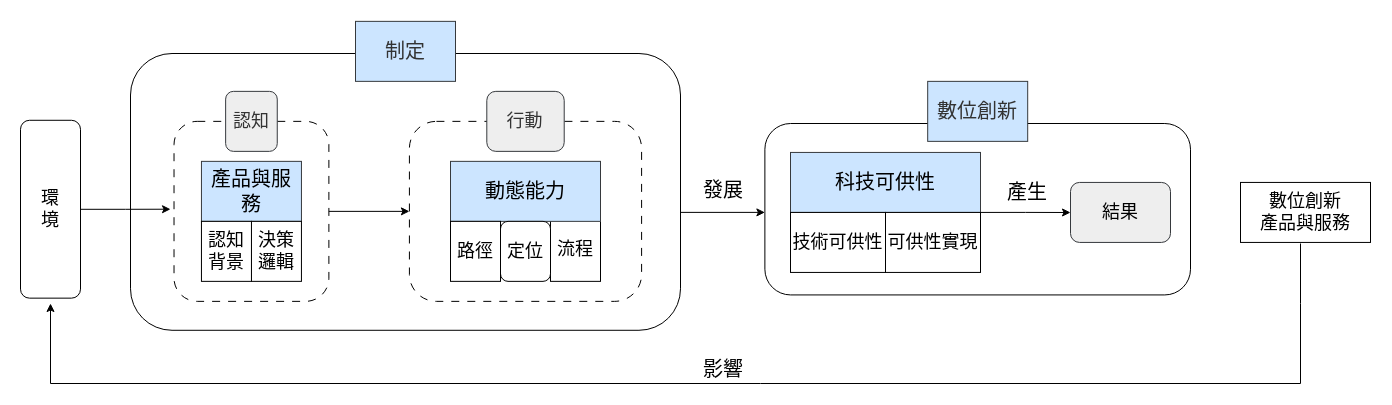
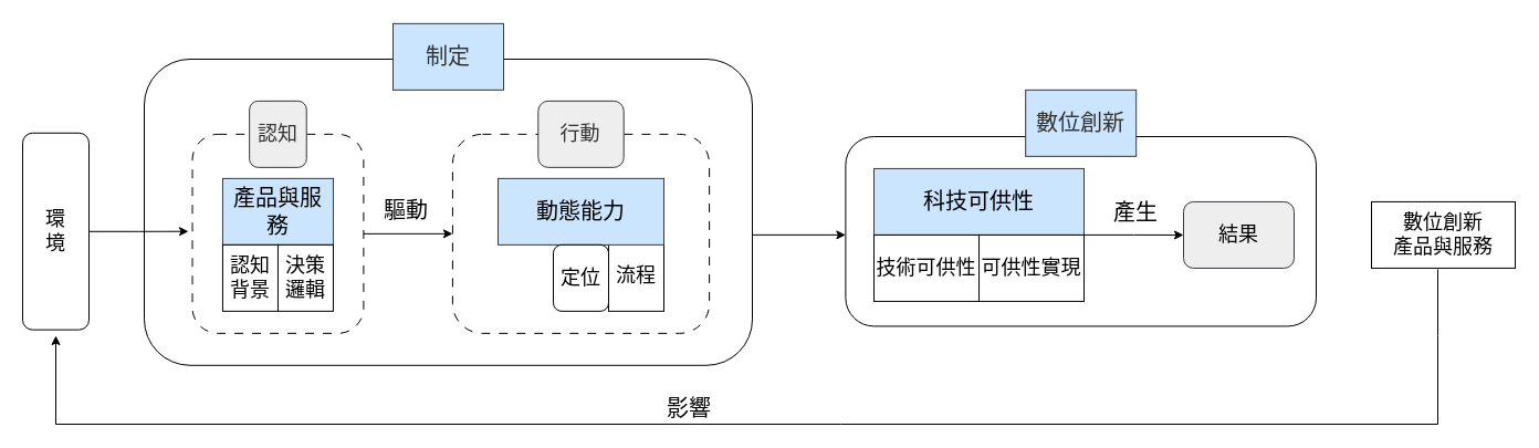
  <mxCell id="0" />
  <mxCell id="1" parent="0" />
  <mxCell id="2" value="&lt;font face=&quot;標楷體&quot; style=&quot;font-size: 18px;&quot;&gt;環&lt;/font&gt;&lt;div&gt;&lt;font face=&quot;標楷體&quot; style=&quot;font-size: 18px;&quot;&gt;境&lt;/font&gt;&lt;/div&gt;" style="rounded=1;whiteSpace=wrap;html=1;" parent="1" vertex="1"><mxGeometry x="20" y="119.79" width="60" height="177.86" as="geometry" /></mxCell>
  <mxCell id="3" value="" style="rounded=1;whiteSpace=wrap;html=1;movable=1;resizable=1;rotatable=1;deletable=1;editable=1;locked=0;connectable=1;strokeWidth=1;fontFamily=標楷體;fontSize=18;fontStyle=0;strokeColor=default;gradientColor=none;" vertex="1" parent="1"><mxGeometry x="764.38" y="123" width="425.62" height="171.43" as="geometry" /></mxCell>
  <mxCell id="4" style="edgeStyle=orthogonalEdgeStyle;rounded=0;orthogonalLoop=1;jettySize=auto;html=1;exitX=0.996;exitY=0.574;exitDx=0;exitDy=0;exitPerimeter=0;" edge="1" parent="1" source="5" target="3"><mxGeometry relative="1" as="geometry"><Array as="points"><mxPoint x="780" y="212" /><mxPoint x="780" y="212" /></Array></mxGeometry></mxCell>
  <mxCell id="5" value="" style="rounded=1;whiteSpace=wrap;html=1;movable=1;resizable=1;rotatable=1;deletable=1;editable=1;locked=0;connectable=1;strokeWidth=1;fontFamily=標楷體;fontSize=18;fontStyle=0" vertex="1" parent="1"><mxGeometry x="130" y="53" width="550" height="276.79" as="geometry" /></mxCell>
  <mxCell id="6" value="&lt;font style=&quot;font-size: 20px;&quot; color=&quot;#333333&quot;&gt;&lt;span&gt;制定&lt;/span&gt;&lt;/font&gt;" style="rounded=0;whiteSpace=wrap;html=1;strokeColor=#36393d;fillColor=#cce5ff;fontFamily=標楷體;fontSize=18;fontStyle=0;align=center;verticalAlign=middle;" vertex="1" parent="1"><mxGeometry x="355" y="20.86" width="100" height="60" as="geometry" /></mxCell>
  <mxCell id="7" value="" style="group" parent="1" vertex="1" connectable="0"><mxGeometry x="174.62" y="90.86" width="155.38" height="210" as="geometry" /></mxCell>
  <mxCell id="8" value="" style="group" vertex="1" connectable="0" parent="7"><mxGeometry x="-1.105" width="154.864" height="210" as="geometry" /></mxCell>
  <mxCell id="9" value="" style="rounded=1;whiteSpace=wrap;html=1;movable=1;resizable=1;rotatable=1;deletable=1;editable=1;locked=0;connectable=1;strokeWidth=1;dashed=1;dashPattern=8 8;fontFamily=標楷體;fontSize=18;fontStyle=0" parent="8" vertex="1"><mxGeometry y="30" width="154.864" height="180" as="geometry" /></mxCell>
  <mxCell id="10" value="&lt;font color=&quot;#333333&quot;&gt;&lt;span&gt;認知&lt;/span&gt;&lt;/font&gt;" style="rounded=1;whiteSpace=wrap;html=1;strokeColor=#36393d;fillColor=#eeeeee;fontFamily=標楷體;fontSize=18;fontStyle=0" parent="8" vertex="1"><mxGeometry x="51.621" width="51.621" height="60" as="geometry" /></mxCell>
  <mxCell id="11" value="" style="group;fontStyle=0" parent="8" vertex="1" connectable="0"><mxGeometry x="27.432" y="70" width="100" height="120" as="geometry" /></mxCell>
  <mxCell id="12" value="" style="group" vertex="1" connectable="0" parent="11"><mxGeometry width="100" height="120" as="geometry" /></mxCell>
  <mxCell id="13" value="&lt;span&gt;&lt;font style=&quot;font-size: 20px;&quot;&gt;產品與服務&lt;/font&gt;&lt;/span&gt;" style="rounded=0;whiteSpace=wrap;html=1;fontSize=18;fontFamily=標楷體;movable=1;resizable=1;rotatable=1;deletable=1;editable=1;locked=0;connectable=1;fillColor=#cce5ff;strokeColor=#36393d;fontStyle=0;align=center;verticalAlign=middle;" parent="12" vertex="1"><mxGeometry width="100" height="60" as="geometry" /></mxCell>
  <mxCell id="14" value="&lt;font&gt;&lt;span&gt;&lt;span&gt;決策邏輯&lt;/span&gt;&lt;/span&gt;&lt;/font&gt;" style="rounded=0;whiteSpace=wrap;html=1;movable=1;resizable=1;rotatable=1;deletable=1;editable=1;locked=0;connectable=1;fontFamily=標楷體;fontSize=18;fontStyle=0" parent="12" vertex="1"><mxGeometry x="49.998" y="59.997" width="50" height="60" as="geometry" /></mxCell>
  <mxCell id="15" value="&lt;font&gt;&lt;span&gt;認知背景&lt;/span&gt;&lt;/font&gt;" style="rounded=0;whiteSpace=wrap;html=1;movable=1;resizable=1;rotatable=1;deletable=1;editable=1;locked=0;connectable=1;fontFamily=標楷體;fontSize=18;fontStyle=0" parent="12" vertex="1"><mxGeometry y="60" width="50" height="60" as="geometry" /></mxCell>
  <mxCell id="16" style="edgeStyle=orthogonalEdgeStyle;rounded=0;orthogonalLoop=1;jettySize=auto;html=1;exitX=1;exitY=0.5;exitDx=0;exitDy=0;" edge="1" parent="1" source="9" target="31"><mxGeometry relative="1" as="geometry" /></mxCell>
- <mxCell id="18" value="&lt;font style=&quot;font-size: 20px;&quot; face=&quot;標楷體&quot;&gt;發展&lt;/font&gt;" style="text;html=1;align=center;verticalAlign=middle;whiteSpace=wrap;rounded=0;" vertex="1" parent="1"><mxGeometry x="695.633" y="173.935" width="54.375" height="30" as="geometry" /></mxCell>
+ <mxCell id="17" value="&lt;font style=&quot;font-size: 20px;&quot; face=&quot;標楷體&quot;&gt;驅動&lt;/font&gt;" style="text;html=1;align=center;verticalAlign=middle;whiteSpace=wrap;rounded=0;fontFamily=Helvetica;fontSize=12;fontColor=default;" vertex="1" parent="1"><mxGeometry x="340.002" y="173.935" width="54.375" height="30" as="geometry" /></mxCell>
  <mxCell id="19" value="" style="group" vertex="1" connectable="0" parent="1"><mxGeometry x="790" y="151.93" width="220" height="120" as="geometry" /></mxCell>
  <mxCell id="20" value="" style="group" vertex="1" connectable="0" parent="19"><mxGeometry width="190" height="120" as="geometry" /></mxCell>
  <mxCell id="21" value="" style="group" vertex="1" connectable="0" parent="20"><mxGeometry width="190" height="120" as="geometry" /></mxCell>
  <mxCell id="22" value="&lt;span&gt;&lt;font style=&quot;font-size: 20px;&quot;&gt;科技可供性&lt;/font&gt;&lt;/span&gt;" style="rounded=0;whiteSpace=wrap;html=1;fontSize=18;fontFamily=標楷體;movable=1;resizable=1;rotatable=1;deletable=1;editable=1;locked=0;connectable=1;fillColor=#cce5ff;strokeColor=#36393d;fontStyle=0" vertex="1" parent="21"><mxGeometry width="190" height="60" as="geometry" /></mxCell>
  <mxCell id="23" value="&lt;font&gt;&lt;span&gt;&lt;span&gt;可供性實現&lt;/span&gt;&lt;/span&gt;&lt;/font&gt;" style="rounded=0;whiteSpace=wrap;html=1;movable=1;resizable=1;rotatable=1;deletable=1;editable=1;locked=0;connectable=1;fontFamily=標楷體;fontSize=18;fontStyle=0" vertex="1" parent="21"><mxGeometry x="94.997" y="59.997" width="95" height="60" as="geometry" /></mxCell>
  <mxCell id="24" value="&lt;font&gt;&lt;span&gt;技術可供性&lt;/span&gt;&lt;/font&gt;" style="rounded=0;whiteSpace=wrap;html=1;movable=1;resizable=1;rotatable=1;deletable=1;editable=1;locked=0;connectable=1;fontFamily=標楷體;fontSize=18;fontStyle=0" vertex="1" parent="21"><mxGeometry y="60" width="95" height="60" as="geometry" /></mxCell>
  <mxCell id="25" value="&lt;font style=&quot;font-size: 20px;&quot; color=&quot;#333333&quot;&gt;數位創新&lt;/font&gt;" style="rounded=0;whiteSpace=wrap;html=1;strokeColor=#36393d;fillColor=#cce5ff;fontFamily=標楷體;fontSize=18;fontStyle=0;align=center;verticalAlign=middle;" vertex="1" parent="1"><mxGeometry x="927.194" y="80.86" width="100" height="60" as="geometry" /></mxCell>
  <mxCell id="26" value="&lt;font style=&quot;font-size: 20px;&quot; face=&quot;標楷體&quot;&gt;產生&lt;/font&gt;" style="text;html=1;align=center;verticalAlign=middle;whiteSpace=wrap;rounded=0;fontFamily=Helvetica;fontSize=12;fontColor=default;" vertex="1" parent="1"><mxGeometry x="1000.463" y="176.395" width="54.375" height="30" as="geometry" /></mxCell>
  <mxCell id="27" value="結果" style="rounded=1;whiteSpace=wrap;html=1;fontSize=18;fontFamily=標楷體;movable=1;resizable=1;rotatable=1;deletable=1;editable=1;locked=0;connectable=1;fontStyle=0;fillColor=#eeeeee;strokeColor=#36393d;" vertex="1" parent="1"><mxGeometry x="1070" y="181.93" width="100" height="60" as="geometry" /></mxCell>
  <mxCell id="28" value="數位創新&lt;div&gt;產品與服務&lt;/div&gt;" style="rounded=0;whiteSpace=wrap;html=1;fontSize=18;fontFamily=標楷體;movable=1;resizable=1;rotatable=1;deletable=1;editable=1;locked=0;connectable=1;fontStyle=0" vertex="1" parent="1"><mxGeometry x="1240" y="181.93" width="130" height="60" as="geometry" /></mxCell>
- <mxCell id="29" value="&lt;font style=&quot;font-size: 20px;&quot; face=&quot;標楷體&quot;&gt;影響&lt;/font&gt;" style="text;html=1;align=center;verticalAlign=middle;whiteSpace=wrap;rounded=0;" vertex="1" parent="1"><mxGeometry x="695.633" y="353" width="54.375" height="30" as="geometry" /></mxCell>
+ <mxCell id="29" value="&lt;font style=&quot;font-size: 20px;&quot; face=&quot;標楷體&quot;&gt;影響&lt;/font&gt;" style="text;html=1;align=center;verticalAlign=middle;whiteSpace=wrap;rounded=0;" vertex="1" parent="1"><mxGeometry x="595.633" y="353" width="54.375" height="30" as="geometry" /></mxCell>
  <mxCell id="30" value="" style="group" vertex="1" connectable="0" parent="1"><mxGeometry x="408.909" y="90.86" width="232.19" height="210" as="geometry" /></mxCell>
  <mxCell id="31" value="" style="rounded=1;whiteSpace=wrap;html=1;movable=1;resizable=1;rotatable=1;deletable=1;editable=1;locked=0;connectable=1;strokeWidth=1;dashed=1;dashPattern=8 8;fontFamily=標楷體;fontSize=18;fontStyle=0" vertex="1" parent="30"><mxGeometry y="30" width="232.19" height="180" as="geometry" /></mxCell>
  <mxCell id="32" value="&lt;font color=&quot;#333333&quot;&gt;&lt;span&gt;行動&lt;/span&gt;&lt;/font&gt;" style="rounded=1;whiteSpace=wrap;html=1;strokeColor=#36393d;fillColor=#eeeeee;fontFamily=標楷體;fontSize=18;fontStyle=0" vertex="1" parent="30"><mxGeometry x="77.397" width="77.397" height="60" as="geometry" /></mxCell>
  <mxCell id="33" value="" style="group" vertex="1" connectable="0" parent="30"><mxGeometry x="41.095" y="70" width="150" height="120" as="geometry" /></mxCell>
  <mxCell id="34" value="&lt;font&gt;&lt;span&gt;&lt;span&gt;流程&lt;/span&gt;&lt;/span&gt;&lt;/font&gt;" style="rounded=0;whiteSpace=wrap;html=1;movable=1;resizable=1;rotatable=1;deletable=1;editable=1;locked=0;connectable=1;fontFamily=標楷體;fontSize=18;fontStyle=0" vertex="1" parent="33"><mxGeometry x="99.996" y="57.14" width="50" height="62.86" as="geometry" /></mxCell>
  <mxCell id="35" value="&lt;span&gt;&lt;font style=&quot;font-size: 20px;&quot;&gt;動態能力&lt;/font&gt;&lt;/span&gt;" style="rounded=0;whiteSpace=wrap;html=1;fontSize=18;fontFamily=標楷體;movable=1;resizable=1;rotatable=1;deletable=1;editable=1;locked=0;connectable=1;fillColor=#cce5ff;strokeColor=#36393d;fontStyle=0" vertex="1" parent="33"><mxGeometry width="150" height="60" as="geometry" /></mxCell>
  <mxCell id="36" value="定位" style="whiteSpace=wrap;html=1;movable=1;resizable=1;rotatable=1;deletable=1;editable=1;locked=0;connectable=1;fontFamily=標楷體;fontSize=18;fontStyle=0;rounded=1;" vertex="1" parent="33"><mxGeometry x="50.006" y="60" width="49.99" height="60" as="geometry" /></mxCell>
- <mxCell id="37" value="路徑" style="rounded=0;whiteSpace=wrap;html=1;movable=1;resizable=1;rotatable=1;deletable=1;editable=1;locked=0;connectable=1;fontFamily=標楷體;fontSize=18;fontStyle=0" vertex="1" parent="33"><mxGeometry y="60" width="50" height="60" as="geometry" /></mxCell>
  <mxCell id="38" style="edgeStyle=orthogonalEdgeStyle;rounded=0;orthogonalLoop=1;jettySize=auto;html=1;exitX=1;exitY=0;exitDx=0;exitDy=0;" edge="1" parent="1" source="23"><mxGeometry relative="1" as="geometry"><mxPoint x="1070" y="212" as="targetPoint" /><Array as="points"><mxPoint x="1025" y="212" /></Array></mxGeometry></mxCell>
  <mxCell id="39" value="" style="endArrow=classic;html=1;rounded=0;" edge="1" parent="1"><mxGeometry width="50" height="50" relative="1" as="geometry"><mxPoint x="1300" y="243" as="sourcePoint" /><mxPoint x="50" y="303" as="targetPoint" /><Array as="points"><mxPoint x="1300" y="303" /><mxPoint x="1300" y="383" /><mxPoint x="760" y="383" /><mxPoint x="50" y="383" /></Array></mxGeometry></mxCell>
  <mxCell id="40" style="edgeStyle=orthogonalEdgeStyle;rounded=0;orthogonalLoop=1;jettySize=auto;html=1;" edge="1" parent="1" source="2"><mxGeometry relative="1" as="geometry"><mxPoint x="170" y="208.72" as="targetPoint" /></mxGeometry></mxCell>
